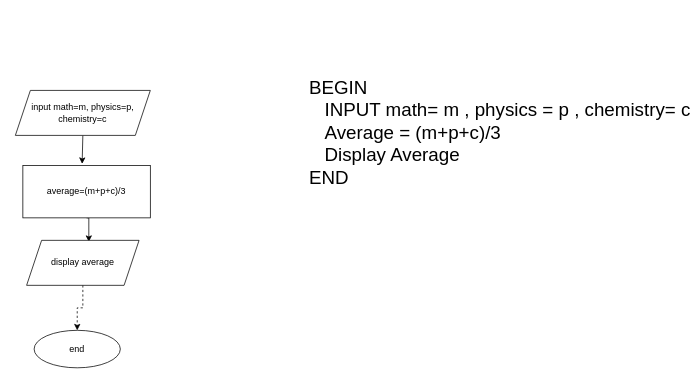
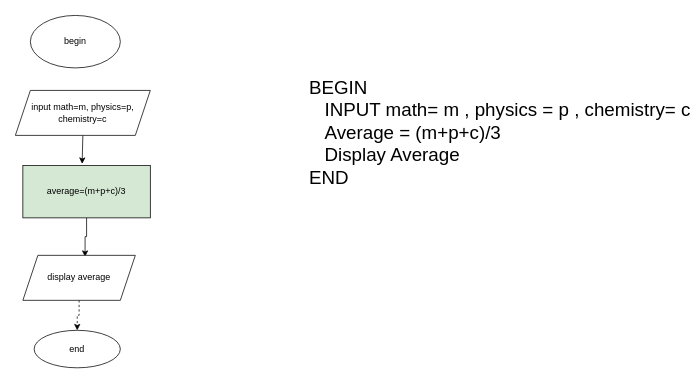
  <mxCell id="0" />
  <mxCell id="1" parent="0" />
+ <mxCell id="2" value="begin" style="ellipse;whiteSpace=wrap;html=1;" vertex="1" parent="1"><mxGeometry x="40" y="20" width="120" height="70" as="geometry" /></mxCell>
  <mxCell id="3" style="edgeStyle=orthogonalEdgeStyle;rounded=0;orthogonalLoop=1;jettySize=auto;html=1;exitX=0.5;exitY=1;exitDx=0;exitDy=0;entryX=0.465;entryY=-0.029;entryDx=0;entryDy=0;entryPerimeter=0;fontSize=25;" edge="1" parent="1" source="4" target="6"><mxGeometry relative="1" as="geometry" /></mxCell>
  <mxCell id="4" value="input math=m, physics=p, chemistry=c" style="shape=parallelogram;perimeter=parallelogramPerimeter;whiteSpace=wrap;html=1;fixedSize=1;" vertex="1" parent="1"><mxGeometry x="20" y="120" width="180" height="60" as="geometry" /></mxCell>
  <mxCell id="5" style="edgeStyle=orthogonalEdgeStyle;rounded=0;orthogonalLoop=1;jettySize=auto;html=1;exitX=0.5;exitY=1;exitDx=0;exitDy=0;entryX=0.553;entryY=0.033;entryDx=0;entryDy=0;entryPerimeter=0;fontSize=25;" edge="1" parent="1" source="6" target="8"><mxGeometry relative="1" as="geometry" /></mxCell>
- <mxCell id="6" value="average=(m+p+c)/3" style="rounded=0;whiteSpace=wrap;html=1;verticalAlign=middle;" vertex="1" parent="1"><mxGeometry x="30" y="220" width="170" height="70" as="geometry" /></mxCell>
+ <mxCell id="6" value="average=(m+p+c)/3" style="rounded=0;whiteSpace=wrap;html=1;verticalAlign=middle;fillColor=#d5e8d4;" vertex="1" parent="1"><mxGeometry x="30" y="220" width="170" height="70" as="geometry" /></mxCell>
  <mxCell id="7" style="edgeStyle=orthogonalEdgeStyle;rounded=0;orthogonalLoop=1;jettySize=auto;html=1;exitX=0.5;exitY=1;exitDx=0;exitDy=0;dashed=1;" edge="1" parent="1" source="8" target="9"><mxGeometry relative="1" as="geometry" /></mxCell>
- <mxCell id="8" value="display average" style="shape=parallelogram;perimeter=parallelogramPerimeter;whiteSpace=wrap;html=1;fixedSize=1;" vertex="1" parent="1"><mxGeometry x="35" y="320" width="150" height="60" as="geometry" /></mxCell>
+ <mxCell id="8" value="display average" style="shape=parallelogram;perimeter=parallelogramPerimeter;whiteSpace=wrap;html=1;fixedSize=1;" vertex="1" parent="1"><mxGeometry x="30" y="340" width="150" height="60" as="geometry" /></mxCell>
  <mxCell id="9" value="end" style="ellipse;whiteSpace=wrap;html=1;" vertex="1" parent="1"><mxGeometry x="45" y="440" width="115" height="50" as="geometry" /></mxCell>
  <mxCell id="10" value="&lt;font style=&quot;font-size: 25px&quot;&gt;BEGIN&lt;br&gt;&amp;nbsp; &amp;nbsp;INPUT math= m , physics = p , chemistry= c&lt;br&gt;&amp;nbsp; &amp;nbsp;Average = (m+p+c)/3&lt;br&gt;&amp;nbsp; &amp;nbsp;Display Average&lt;br&gt;END&lt;/font&gt;" style="text;html=1;verticalAlign=middle;horizontal=1;" vertex="1" parent="1"><mxGeometry x="410" y="60" width="280" height="230" as="geometry" /></mxCell>
